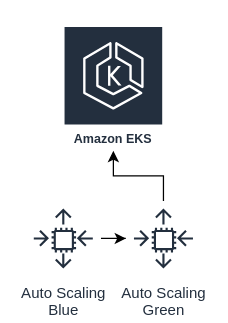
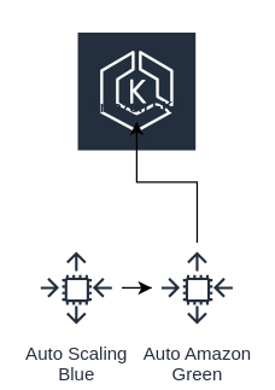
  <mxCell id="0" />
  <mxCell id="1" parent="0" />
- <mxCell id="2" value="Amazon EKS" style="outlineConnect=0;fontColor=#232F3E;gradientColor=none;strokeColor=#ffffff;fillColor=#232F3E;dashed=0;verticalLabelPosition=middle;verticalAlign=bottom;align=center;html=1;whiteSpace=wrap;fontSize=10;fontStyle=1;spacing=3;shape=mxgraph.aws4.productIcon;prIcon=mxgraph.aws4.eks;" parent="1" vertex="1"><mxGeometry x="50" y="20" width="80" height="100" as="geometry" /></mxCell>
+ <mxCell id="2" value="Amazon EKS" style="outlineConnect=0;fontColor=#232F3E;gradientColor=none;strokeColor=#ffffff;fillColor=#232F3E;dashed=0;verticalLabelPosition=middle;verticalAlign=bottom;align=center;html=1;whiteSpace=wrap;fontSize=10;fontStyle=1;spacing=3;shape=mxgraph.aws4.productIcon;prIcon=mxgraph.aws4.eks;" parent="1" vertex="1"><mxGeometry x="50" y="20" width="80" height="60" as="geometry" /></mxCell>
  <mxCell id="3" style="edgeStyle=orthogonalEdgeStyle;rounded=0;orthogonalLoop=1;jettySize=auto;html=1;" parent="1" source="4" target="6" edge="1"><mxGeometry relative="1" as="geometry" /></mxCell>
  <mxCell id="4" value="Auto Scaling&lt;br&gt;Blue&lt;br&gt;" style="outlineConnect=0;fontColor=#232F3E;gradientColor=none;strokeColor=#232F3E;fillColor=#ffffff;dashed=0;verticalLabelPosition=bottom;verticalAlign=top;align=center;html=1;fontSize=12;fontStyle=0;aspect=fixed;shape=mxgraph.aws4.resourceIcon;resIcon=mxgraph.aws4.auto_scaling;" parent="1" vertex="1"><mxGeometry x="20" y="160" width="60" height="60" as="geometry" /></mxCell>
  <mxCell id="5" style="edgeStyle=orthogonalEdgeStyle;rounded=0;orthogonalLoop=1;jettySize=auto;html=1;" parent="1" source="6" target="2" edge="1"><mxGeometry relative="1" as="geometry" /></mxCell>
- <mxCell id="6" value="Auto Scaling&lt;br&gt;Green&lt;br&gt;" style="outlineConnect=0;fontColor=#232F3E;gradientColor=none;strokeColor=#232F3E;fillColor=#ffffff;dashed=0;verticalLabelPosition=bottom;verticalAlign=top;align=center;html=1;fontSize=12;fontStyle=0;aspect=fixed;shape=mxgraph.aws4.resourceIcon;resIcon=mxgraph.aws4.auto_scaling;" parent="1" vertex="1"><mxGeometry x="100" y="160" width="60" height="60" as="geometry" /></mxCell>
+ <mxCell id="6" value="Auto Amazon&lt;br&gt;Green&lt;br&gt;" style="outlineConnect=0;fontColor=#232F3E;gradientColor=none;strokeColor=#232F3E;fillColor=#ffffff;dashed=0;verticalLabelPosition=bottom;verticalAlign=top;align=center;html=1;fontSize=12;fontStyle=0;aspect=fixed;shape=mxgraph.aws4.resourceIcon;resIcon=mxgraph.aws4.auto_scaling;" parent="1" vertex="1"><mxGeometry x="100" y="160" width="60" height="60" as="geometry" /></mxCell>
